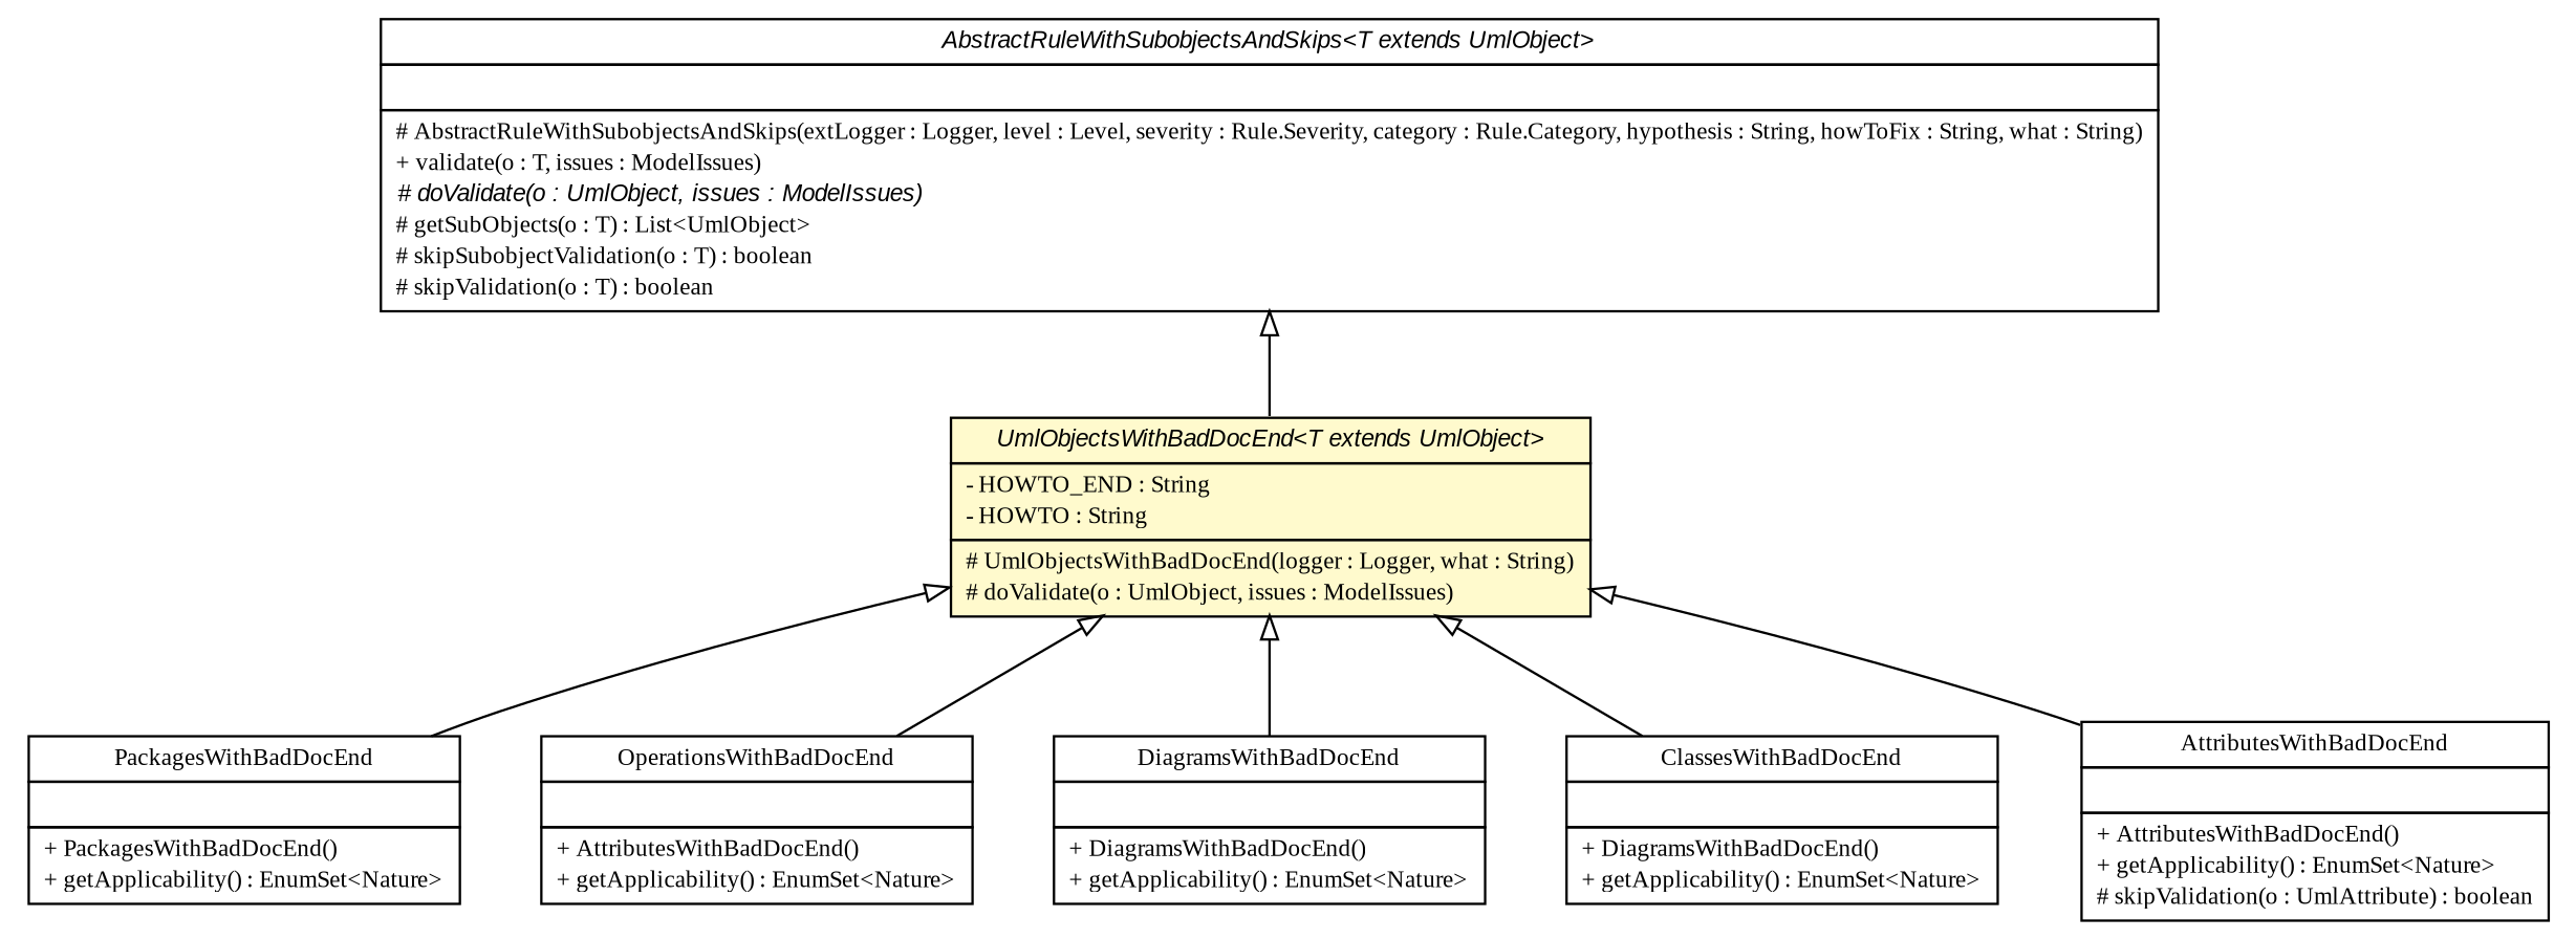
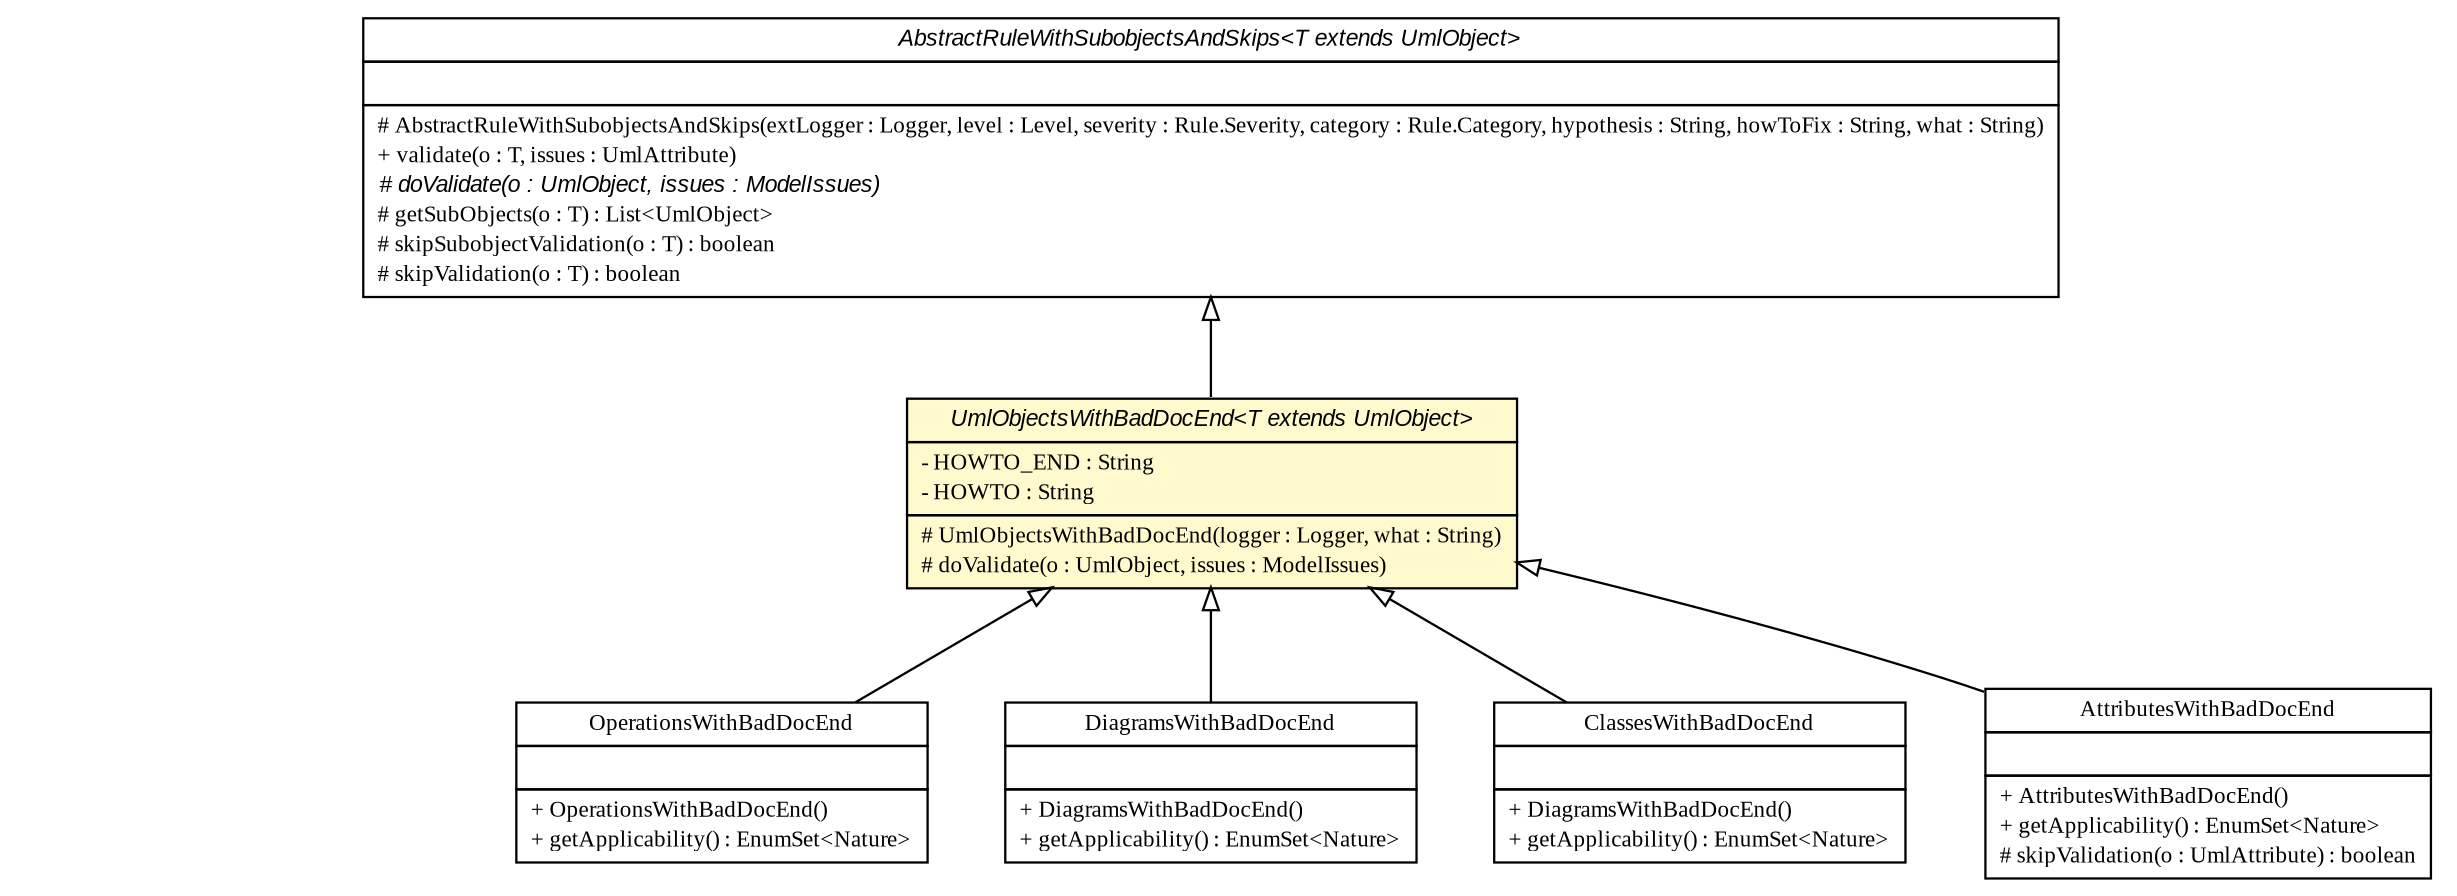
  digraph {
    fontname="Liberation Serif"
    nodesep=0.25
    ranksep=0.5
    node [fontcolor=black fontname="Liberation Serif" fontsize=10.0 shape=plaintext]
    edge [arrowtail=empty dir=back fontname="Liberation Serif" fontsize=10 headport=p labelfontname=arial labelfontsize=10 tailport=p]
-   n1 [label=<<table title="org.tanjakostic.jcleancim.validation.PackageValidator.PackagesWithBadDocEnd" border="0" cellborder="1" cellspacing="0" cellpadding="2" port="p" href="./PackageValidator.PackagesWithBadDocEnd.html"> 		<tr><td><table border="0" cellspacing="0" cellpadding="1"> <tr><td align="center" balign="center"> PackagesWithBadDocEnd </td></tr> 		</table></td></tr> 		<tr><td><table border="0" cellspacing="0" cellpadding="1"> <tr><td align="left" balign="left">  </td></tr> 		</table></td></tr> 		<tr><td><table border="0" cellspacing="0" cellpadding="1"> <tr><td align="left" balign="left"> + PackagesWithBadDocEnd() </td></tr> <tr><td align="left" balign="left"> + getApplicability() : EnumSet&lt;Nature&gt; </td></tr> 		</table></td></tr> 		</table>>]
-   n2 [label=<<table title="org.tanjakostic.jcleancim.validation.OperationValidator.OperationsWithBadDocEnd" border="0" cellborder="1" cellspacing="0" cellpadding="2" port="p" href="./OperationValidator.OperationsWithBadDocEnd.html"> 		<tr><td><table border="0" cellspacing="0" cellpadding="1"> <tr><td align="center" balign="center"> OperationsWithBadDocEnd </td></tr> 		</table></td></tr> 		<tr><td><table border="0" cellspacing="0" cellpadding="1"> <tr><td align="left" balign="left">  </td></tr> 		</table></td></tr> 		<tr><td><table border="0" cellspacing="0" cellpadding="1"> <tr><td align="left" balign="left"> + AttributesWithBadDocEnd() </td></tr> <tr><td align="left" balign="left"> + getApplicability() : EnumSet&lt;Nature&gt; </td></tr> 		</table></td></tr> 		</table>>]
+   n2 [label=<<table title="org.tanjakostic.jcleancim.validation.OperationValidator.OperationsWithBadDocEnd" border="0" cellborder="1" cellspacing="0" cellpadding="2" port="p" href="./OperationValidator.OperationsWithBadDocEnd.html"> 		<tr><td><table border="0" cellspacing="0" cellpadding="1"> <tr><td align="center" balign="center"> OperationsWithBadDocEnd </td></tr> 		</table></td></tr> 		<tr><td><table border="0" cellspacing="0" cellpadding="1"> <tr><td align="left" balign="left">  </td></tr> 		</table></td></tr> 		<tr><td><table border="0" cellspacing="0" cellpadding="1"> <tr><td align="left" balign="left"> + OperationsWithBadDocEnd() </td></tr> <tr><td align="left" balign="left"> + getApplicability() : EnumSet&lt;Nature&gt; </td></tr> 		</table></td></tr> 		</table>>]
    n3 [label=<<table title="org.tanjakostic.jcleancim.validation.DiagramValidator.DiagramsWithBadDocEnd" border="0" cellborder="1" cellspacing="0" cellpadding="2" port="p" href="./DiagramValidator.DiagramsWithBadDocEnd.html"> 		<tr><td><table border="0" cellspacing="0" cellpadding="1"> <tr><td align="center" balign="center"> DiagramsWithBadDocEnd </td></tr> 		</table></td></tr> 		<tr><td><table border="0" cellspacing="0" cellpadding="1"> <tr><td align="left" balign="left">  </td></tr> 		</table></td></tr> 		<tr><td><table border="0" cellspacing="0" cellpadding="1"> <tr><td align="left" balign="left"> + DiagramsWithBadDocEnd() </td></tr> <tr><td align="left" balign="left"> + getApplicability() : EnumSet&lt;Nature&gt; </td></tr> 		</table></td></tr> 		</table>>]
    n4 [label=<<table title="org.tanjakostic.jcleancim.validation.ClassValidator.ClassesWithBadDocEnd" border="0" cellborder="1" cellspacing="0" cellpadding="2" port="p" href="./ClassValidator.ClassesWithBadDocEnd.html"> 		<tr><td><table border="0" cellspacing="0" cellpadding="1"> <tr><td align="center" balign="center"> ClassesWithBadDocEnd </td></tr> 		</table></td></tr> 		<tr><td><table border="0" cellspacing="0" cellpadding="1"> <tr><td align="left" balign="left">  </td></tr> 		</table></td></tr> 		<tr><td><table border="0" cellspacing="0" cellpadding="1"> <tr><td align="left" balign="left"> + DiagramsWithBadDocEnd() </td></tr> <tr><td align="left" balign="left"> + getApplicability() : EnumSet&lt;Nature&gt; </td></tr> 		</table></td></tr> 		</table>>]
    n5 [label=<<table title="org.tanjakostic.jcleancim.validation.AttributeValidator.AttributesWithBadDocEnd" border="0" cellborder="1" cellspacing="0" cellpadding="2" port="p" href="./AttributeValidator.AttributesWithBadDocEnd.html"> 		<tr><td><table border="0" cellspacing="0" cellpadding="1"> <tr><td align="center" balign="center"> AttributesWithBadDocEnd </td></tr> 		</table></td></tr> 		<tr><td><table border="0" cellspacing="0" cellpadding="1"> <tr><td align="left" balign="left">  </td></tr> 		</table></td></tr> 		<tr><td><table border="0" cellspacing="0" cellpadding="1"> <tr><td align="left" balign="left"> + AttributesWithBadDocEnd() </td></tr> <tr><td align="left" balign="left"> + getApplicability() : EnumSet&lt;Nature&gt; </td></tr> <tr><td align="left" balign="left"> # skipValidation(o : UmlAttribute) : boolean </td></tr> 		</table></td></tr> 		</table>>]
-   n6 [label=<<table title="org.tanjakostic.jcleancim.validation.AbstractRule.AbstractRuleWithSubobjectsAndSkips" border="0" cellborder="1" cellspacing="0" cellpadding="2" port="p" href="./AbstractRule.AbstractRuleWithSubobjectsAndSkips.html"> 		<tr><td><table border="0" cellspacing="0" cellpadding="1"> <tr><td align="center" balign="center"><font face="Arial Italic"> AbstractRuleWithSubobjectsAndSkips&lt;T extends UmlObject&gt; </font></td></tr> 		</table></td></tr> 		<tr><td><table border="0" cellspacing="0" cellpadding="1"> <tr><td align="left" balign="left">  </td></tr> 		</table></td></tr> 		<tr><td><table border="0" cellspacing="0" cellpadding="1"> <tr><td align="left" balign="left"> # AbstractRuleWithSubobjectsAndSkips(extLogger : Logger, level : Level, severity : Rule.Severity, category : Rule.Category, hypothesis : String, howToFix : String, what : String) </td></tr> <tr><td align="left" balign="left"> + validate(o : T, issues : ModelIssues) </td></tr> <tr><td align="left" balign="left"><font face="Arial Italic" point-size="10.0"> # doValidate(o : UmlObject, issues : ModelIssues) </font></td></tr> <tr><td align="left" balign="left"> # getSubObjects(o : T) : List&lt;UmlObject&gt; </td></tr> <tr><td align="left" balign="left"> # skipSubobjectValidation(o : T) : boolean </td></tr> <tr><td align="left" balign="left"> # skipValidation(o : T) : boolean </td></tr> 		</table></td></tr> 		</table>>]
+   n6 [label=<<table title="org.tanjakostic.jcleancim.validation.AbstractRule.AbstractRuleWithSubobjectsAndSkips" border="0" cellborder="1" cellspacing="0" cellpadding="2" port="p" href="./AbstractRule.AbstractRuleWithSubobjectsAndSkips.html"> 		<tr><td><table border="0" cellspacing="0" cellpadding="1"> <tr><td align="center" balign="center"><font face="Arial Italic"> AbstractRuleWithSubobjectsAndSkips&lt;T extends UmlObject&gt; </font></td></tr> 		</table></td></tr> 		<tr><td><table border="0" cellspacing="0" cellpadding="1"> <tr><td align="left" balign="left">  </td></tr> 		</table></td></tr> 		<tr><td><table border="0" cellspacing="0" cellpadding="1"> <tr><td align="left" balign="left"> # AbstractRuleWithSubobjectsAndSkips(extLogger : Logger, level : Level, severity : Rule.Severity, category : Rule.Category, hypothesis : String, howToFix : String, what : String) </td></tr> <tr><td align="left" balign="left"> + validate(o : T, issues : UmlAttribute) </td></tr> <tr><td align="left" balign="left"><font face="Arial Italic" point-size="10.0"> # doValidate(o : UmlObject, issues : ModelIssues) </font></td></tr> <tr><td align="left" balign="left"> # getSubObjects(o : T) : List&lt;UmlObject&gt; </td></tr> <tr><td align="left" balign="left"> # skipSubobjectValidation(o : T) : boolean </td></tr> <tr><td align="left" balign="left"> # skipValidation(o : T) : boolean </td></tr> 		</table></td></tr> 		</table>>]
    n7 [label=<<table title="org.tanjakostic.jcleancim.validation.AbstractRule.UmlObjectsWithBadDocEnd" border="0" cellborder="1" cellspacing="0" cellpadding="2" port="p" bgcolor="lemonChiffon" href="./AbstractRule.UmlObjectsWithBadDocEnd.html"> 		<tr><td><table border="0" cellspacing="0" cellpadding="1"> <tr><td align="center" balign="center"><font face="Arial Italic"> UmlObjectsWithBadDocEnd&lt;T extends UmlObject&gt; </font></td></tr> 		</table></td></tr> 		<tr><td><table border="0" cellspacing="0" cellpadding="1"> <tr><td align="left" balign="left"> - HOWTO_END : String </td></tr> <tr><td align="left" balign="left"> - HOWTO : String </td></tr> 		</table></td></tr> 		<tr><td><table border="0" cellspacing="0" cellpadding="1"> <tr><td align="left" balign="left"> # UmlObjectsWithBadDocEnd(logger : Logger, what : String) </td></tr> <tr><td align="left" balign="left"> # doValidate(o : UmlObject, issues : ModelIssues) </td></tr> 		</table></td></tr> 		</table>>]
    n6 -> n7
-   n7 -> n1
    n7 -> n2
    n7 -> n3
    n7 -> n4
    n7 -> n5
  }
